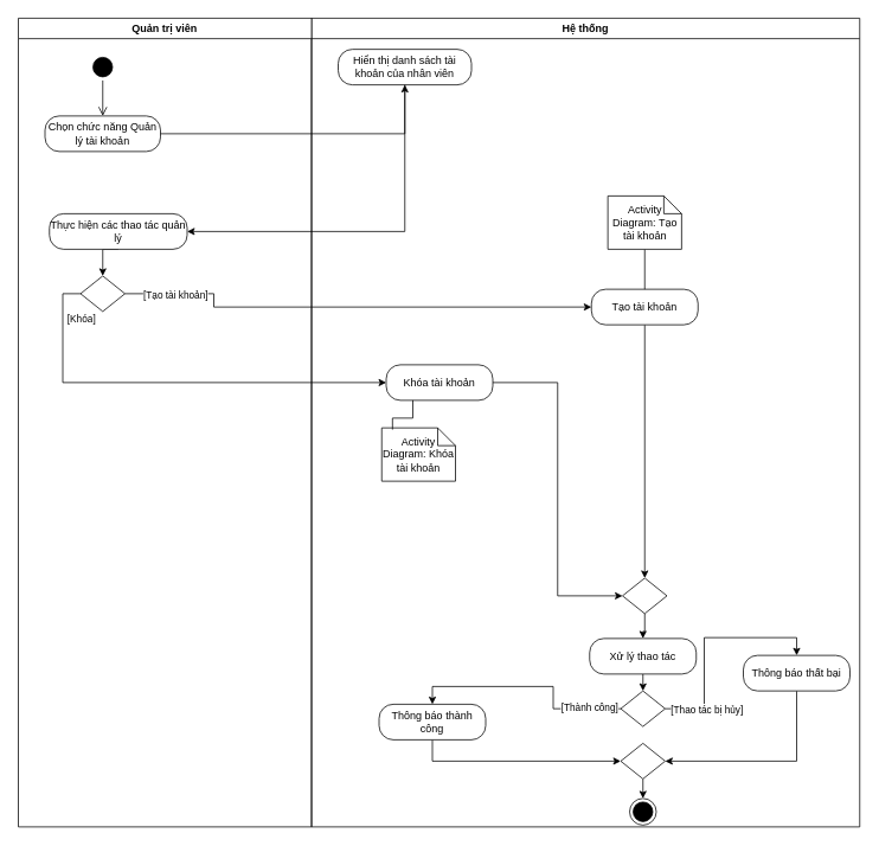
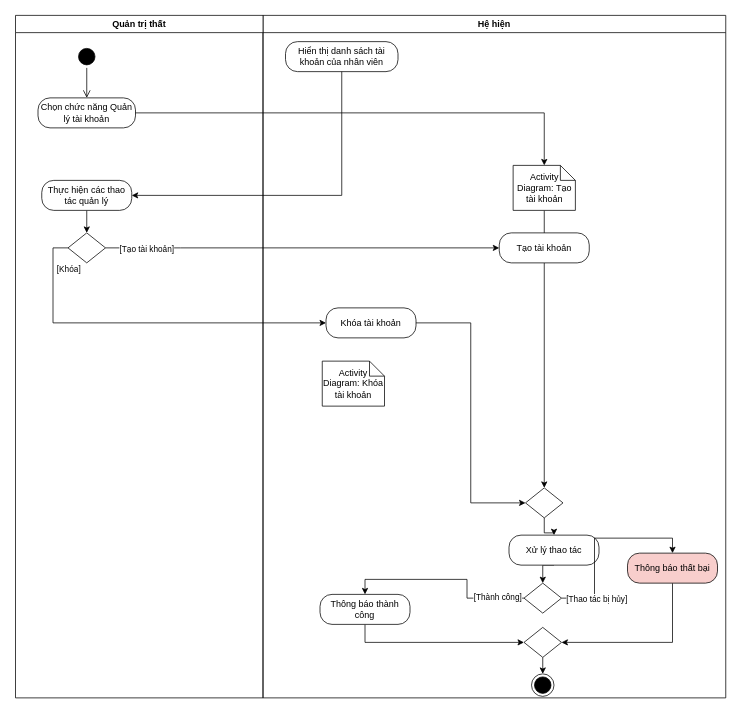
  <mxCell id="0" />
  <mxCell id="1" parent="0" />
- <mxCell id="2" value="Hệ thống" style="swimlane;startSize=23;" parent="1" vertex="1"><mxGeometry x="350" y="20" width="617" height="910" as="geometry" /></mxCell>
+ <mxCell id="2" value="Hệ hiện" style="swimlane;startSize=23;" parent="1" vertex="1"><mxGeometry x="350" y="20" width="617" height="910" as="geometry" /></mxCell>
  <mxCell id="3" value="Hiển thị danh sách tài khoản của nhân viên" style="rounded=1;whiteSpace=wrap;html=1;arcSize=40;fontColor=#000000;fillColor=#FFFFFF;strokeColor=#000000;" parent="2" vertex="1"><mxGeometry x="30" y="35" width="150" height="40" as="geometry" /></mxCell>
  <mxCell id="4" style="edgeStyle=orthogonalEdgeStyle;rounded=0;orthogonalLoop=1;jettySize=auto;html=1;exitX=0.5;exitY=1;exitDx=0;exitDy=0;" parent="2" source="5" target="8" edge="1"><mxGeometry relative="1" as="geometry"><mxPoint x="445" y="810" as="targetPoint" /></mxGeometry></mxCell>
  <mxCell id="5" value="" style="rhombus;whiteSpace=wrap;html=1;" parent="2" vertex="1"><mxGeometry x="350" y="630" width="50" height="40" as="geometry" /></mxCell>
  <mxCell id="6" value="" style="ellipse;html=1;shape=endState;fillColor=#000000;strokeColor=#000000;" parent="2" vertex="1"><mxGeometry x="358" y="878" width="30" height="30" as="geometry" /></mxCell>
  <mxCell id="7" style="edgeStyle=orthogonalEdgeStyle;shape=connector;rounded=0;orthogonalLoop=1;jettySize=auto;html=1;exitX=0.5;exitY=1;exitDx=0;exitDy=0;entryX=0.5;entryY=0;entryDx=0;entryDy=0;strokeColor=default;align=center;verticalAlign=middle;fontFamily=Helvetica;fontSize=11;fontColor=default;labelBackgroundColor=default;startFill=0;endArrow=classic;endFill=1;" parent="2" source="8" target="23" edge="1"><mxGeometry relative="1" as="geometry" /></mxCell>
- <mxCell id="8" value="Xử lý thao tác" style="rounded=1;whiteSpace=wrap;html=1;arcSize=40;fontColor=#000000;fillColor=#FFFFFF;strokeColor=#000000;" parent="2" vertex="1"><mxGeometry x="313" y="698" width="120" height="40" as="geometry" /></mxCell>
+ <mxCell id="8" value="Xử lý thao tác" style="rounded=1;whiteSpace=wrap;html=1;arcSize=40;fontColor=#000000;fillColor=#FFFFFF;strokeColor=#000000;" parent="2" vertex="1"><mxGeometry x="328" y="693" width="120" height="40" as="geometry" /></mxCell>
  <mxCell id="9" style="edgeStyle=orthogonalEdgeStyle;shape=connector;rounded=0;orthogonalLoop=1;jettySize=auto;html=1;exitX=0.5;exitY=1;exitDx=0;exitDy=0;entryX=0;entryY=0.5;entryDx=0;entryDy=0;strokeColor=default;align=center;verticalAlign=middle;fontFamily=Helvetica;fontSize=11;fontColor=default;labelBackgroundColor=default;startFill=0;endArrow=classic;endFill=1;" parent="2" source="10" target="27" edge="1"><mxGeometry relative="1" as="geometry" /></mxCell>
  <mxCell id="10" value="Thông báo thành công" style="rounded=1;whiteSpace=wrap;html=1;arcSize=40;fontColor=#000000;fillColor=#FFFFFF;strokeColor=#000000;" parent="2" vertex="1"><mxGeometry x="76" y="772" width="120" height="40" as="geometry" /></mxCell>
  <mxCell id="11" style="edgeStyle=orthogonalEdgeStyle;shape=connector;rounded=0;orthogonalLoop=1;jettySize=auto;html=1;exitX=0.5;exitY=1;exitDx=0;exitDy=0;entryX=0.5;entryY=0;entryDx=0;entryDy=0;strokeColor=default;align=center;verticalAlign=middle;fontFamily=Helvetica;fontSize=11;fontColor=default;labelBackgroundColor=default;startFill=0;endArrow=classic;endFill=1;" parent="2" source="12" target="5" edge="1"><mxGeometry relative="1" as="geometry" /></mxCell>
- <mxCell id="12" value="Tạo tài khoản" style="rounded=1;whiteSpace=wrap;html=1;arcSize=40;fontColor=#000000;fillColor=#FFFFFF;strokeColor=#000000;" parent="2" vertex="1"><mxGeometry x="315" y="305" width="120" height="40" as="geometry" /></mxCell>
+ <mxCell id="12" value="Tạo tài khoản" style="rounded=1;whiteSpace=wrap;html=1;arcSize=40;fontColor=#000000;fillColor=#FFFFFF;strokeColor=#000000;" parent="2" vertex="1"><mxGeometry x="315" y="290" width="120" height="40" as="geometry" /></mxCell>
  <mxCell id="13" style="edgeStyle=orthogonalEdgeStyle;rounded=0;orthogonalLoop=1;jettySize=auto;html=1;exitX=0.5;exitY=1;exitDx=0;exitDy=0;exitPerimeter=0;entryX=0.5;entryY=0;entryDx=0;entryDy=0;endArrow=none;startFill=0;" parent="2" source="14" target="12" edge="1"><mxGeometry relative="1" as="geometry" /></mxCell>
  <mxCell id="14" value="Activity Diagram: Tạo tài khoản" style="shape=note;size=20;whiteSpace=wrap;html=1;" parent="2" vertex="1"><mxGeometry x="333.5" y="200" width="83" height="60" as="geometry" /></mxCell>
  <mxCell id="15" style="edgeStyle=orthogonalEdgeStyle;shape=connector;rounded=0;orthogonalLoop=1;jettySize=auto;html=1;exitX=1;exitY=0.5;exitDx=0;exitDy=0;entryX=0;entryY=0.5;entryDx=0;entryDy=0;strokeColor=default;align=center;verticalAlign=middle;fontFamily=Helvetica;fontSize=11;fontColor=default;labelBackgroundColor=default;startFill=0;endArrow=classic;endFill=1;" parent="2" source="16" target="5" edge="1"><mxGeometry relative="1" as="geometry" /></mxCell>
  <mxCell id="16" value="Khóa tài khoản" style="rounded=1;whiteSpace=wrap;html=1;arcSize=40;fontColor=#000000;fillColor=#FFFFFF;strokeColor=#000000;" parent="2" vertex="1"><mxGeometry x="84" y="390" width="120" height="40" as="geometry" /></mxCell>
  <mxCell id="17" value="Activity Diagram: Khóa tài khoản" style="shape=note;size=20;whiteSpace=wrap;html=1;" parent="2" vertex="1"><mxGeometry x="79" y="461" width="83" height="60" as="geometry" /></mxCell>
- <mxCell id="18" style="edgeStyle=orthogonalEdgeStyle;rounded=0;orthogonalLoop=1;jettySize=auto;html=1;exitX=0.25;exitY=1;exitDx=0;exitDy=0;entryX=0.146;entryY=0.032;entryDx=0;entryDy=0;entryPerimeter=0;endArrow=none;startFill=0;" parent="2" source="16" target="17" edge="1"><mxGeometry relative="1" as="geometry" /></mxCell>
  <mxCell id="19" style="edgeStyle=orthogonalEdgeStyle;shape=connector;rounded=0;orthogonalLoop=1;jettySize=auto;html=1;exitX=0;exitY=0.5;exitDx=0;exitDy=0;entryX=0.5;entryY=0;entryDx=0;entryDy=0;strokeColor=default;align=center;verticalAlign=middle;fontFamily=Helvetica;fontSize=11;fontColor=default;labelBackgroundColor=default;startFill=0;endArrow=classic;endFill=1;" parent="2" source="23" target="10" edge="1"><mxGeometry relative="1" as="geometry" /></mxCell>
  <mxCell id="20" value="[Thành công]" style="edgeLabel;html=1;align=center;verticalAlign=middle;resizable=0;points=[];fontFamily=Helvetica;fontSize=11;fontColor=default;labelBackgroundColor=default;" parent="19" vertex="1" connectable="0"><mxGeometry x="-0.72" y="-2" relative="1" as="geometry"><mxPoint as="offset" /></mxGeometry></mxCell>
  <mxCell id="21" style="edgeStyle=orthogonalEdgeStyle;shape=connector;rounded=0;orthogonalLoop=1;jettySize=auto;html=1;exitX=1;exitY=0.5;exitDx=0;exitDy=0;entryX=0.5;entryY=0;entryDx=0;entryDy=0;strokeColor=default;align=center;verticalAlign=middle;fontFamily=Helvetica;fontSize=11;fontColor=default;labelBackgroundColor=default;startFill=0;endArrow=classic;endFill=1;" parent="2" source="23" target="25" edge="1"><mxGeometry relative="1" as="geometry" /></mxCell>
  <mxCell id="22" value="[Thao tác bị hủy]" style="edgeLabel;html=1;align=center;verticalAlign=middle;resizable=0;points=[];fontFamily=Helvetica;fontSize=11;fontColor=default;labelBackgroundColor=default;" parent="21" vertex="1" connectable="0"><mxGeometry x="-0.792" y="2" relative="1" as="geometry"><mxPoint x="20" y="2" as="offset" /></mxGeometry></mxCell>
  <mxCell id="23" value="" style="rhombus;whiteSpace=wrap;html=1;" parent="2" vertex="1"><mxGeometry x="348" y="757" width="50" height="40" as="geometry" /></mxCell>
  <mxCell id="24" style="edgeStyle=orthogonalEdgeStyle;shape=connector;rounded=0;orthogonalLoop=1;jettySize=auto;html=1;exitX=0.5;exitY=1;exitDx=0;exitDy=0;entryX=1;entryY=0.5;entryDx=0;entryDy=0;strokeColor=default;align=center;verticalAlign=middle;fontFamily=Helvetica;fontSize=11;fontColor=default;labelBackgroundColor=default;startFill=0;endArrow=classic;endFill=1;" parent="2" source="25" target="27" edge="1"><mxGeometry relative="1" as="geometry" /></mxCell>
- <mxCell id="25" value="Thông báo thất bại" style="rounded=1;whiteSpace=wrap;html=1;arcSize=40;fontColor=#000000;fillColor=#FFFFFF;strokeColor=#000000;" parent="2" vertex="1"><mxGeometry x="486" y="717" width="120" height="40" as="geometry" /></mxCell>
+ <mxCell id="25" value="Thông báo thất bại" style="rounded=1;whiteSpace=wrap;html=1;arcSize=40;fontColor=#000000;fillColor=#f8cecc;strokeColor=#000000;" parent="2" vertex="1"><mxGeometry x="486" y="717" width="120" height="40" as="geometry" /></mxCell>
  <mxCell id="26" style="edgeStyle=orthogonalEdgeStyle;shape=connector;rounded=0;orthogonalLoop=1;jettySize=auto;html=1;exitX=0.5;exitY=1;exitDx=0;exitDy=0;entryX=0.5;entryY=0;entryDx=0;entryDy=0;strokeColor=default;align=center;verticalAlign=middle;fontFamily=Helvetica;fontSize=11;fontColor=default;labelBackgroundColor=default;startFill=0;endArrow=classic;endFill=1;" parent="2" source="27" target="6" edge="1"><mxGeometry relative="1" as="geometry" /></mxCell>
  <mxCell id="27" value="" style="rhombus;whiteSpace=wrap;html=1;" parent="2" vertex="1"><mxGeometry x="348" y="816" width="50" height="40" as="geometry" /></mxCell>
- <mxCell id="28" value="Quản trị viên" style="swimlane;startSize=23;" parent="1" vertex="1"><mxGeometry x="20" y="20" width="330" height="910" as="geometry" /></mxCell>
+ <mxCell id="28" value="Quản trị thất" style="swimlane;startSize=23;" parent="1" vertex="1"><mxGeometry x="20" y="20" width="330" height="910" as="geometry" /></mxCell>
  <mxCell id="29" value="Chọn chức năng Quản lý tài khoản" style="rounded=1;whiteSpace=wrap;html=1;arcSize=40;fontColor=#000000;fillColor=#FFFFFF;strokeColor=#000000;" parent="28" vertex="1"><mxGeometry x="30" y="110" width="130" height="40" as="geometry" /></mxCell>
  <mxCell id="30" value="" style="ellipse;html=1;shape=startState;fillColor=#000000;strokeColor=#000000;" parent="28" vertex="1"><mxGeometry x="80" y="40" width="30" height="30" as="geometry" /></mxCell>
  <mxCell id="31" value="" style="edgeStyle=orthogonalEdgeStyle;html=1;verticalAlign=bottom;endArrow=open;endSize=8;strokeColor=#000000;rounded=0;entryX=0.5;entryY=0;entryDx=0;entryDy=0;" parent="28" source="30" target="29" edge="1"><mxGeometry relative="1" as="geometry"><mxPoint x="90" y="130" as="targetPoint" /></mxGeometry></mxCell>
  <mxCell id="32" style="edgeStyle=orthogonalEdgeStyle;rounded=0;orthogonalLoop=1;jettySize=auto;html=1;exitX=0.5;exitY=1;exitDx=0;exitDy=0;entryX=0.5;entryY=0;entryDx=0;entryDy=0;" parent="28" source="33" target="34" edge="1"><mxGeometry relative="1" as="geometry" /></mxCell>
- <mxCell id="33" value="Thực hiện các thao tác quản lý" style="rounded=1;whiteSpace=wrap;html=1;arcSize=40;fontColor=#000000;fillColor=#FFFFFF;strokeColor=#000000;" parent="28" vertex="1"><mxGeometry x="35" y="220" width="155" height="40" as="geometry" /></mxCell>
+ <mxCell id="33" value="Thực hiện các thao tác quản lý" style="rounded=1;whiteSpace=wrap;html=1;arcSize=40;fontColor=#000000;fillColor=#FFFFFF;strokeColor=#000000;" parent="28" vertex="1"><mxGeometry x="35" y="220" width="120" height="40" as="geometry" /></mxCell>
  <mxCell id="34" value="" style="rhombus;whiteSpace=wrap;html=1;" parent="28" vertex="1"><mxGeometry x="70" y="290" width="50" height="40" as="geometry" /></mxCell>
- <mxCell id="35" style="edgeStyle=orthogonalEdgeStyle;rounded=0;orthogonalLoop=1;jettySize=auto;html=1;exitX=1;exitY=0.5;exitDx=0;exitDy=0;" parent="1" source="29" target="3" edge="1"><mxGeometry relative="1" as="geometry" /></mxCell>
+ <mxCell id="35" style="edgeStyle=orthogonalEdgeStyle;rounded=0;orthogonalLoop=1;jettySize=auto;html=1;exitX=1;exitY=0.5;exitDx=0;exitDy=0;" parent="1" source="29" target="14" edge="1"><mxGeometry relative="1" as="geometry" /></mxCell>
  <mxCell id="36" style="edgeStyle=orthogonalEdgeStyle;rounded=0;orthogonalLoop=1;jettySize=auto;html=1;exitX=0.5;exitY=1;exitDx=0;exitDy=0;entryX=1;entryY=0.5;entryDx=0;entryDy=0;" parent="1" source="3" target="33" edge="1"><mxGeometry relative="1" as="geometry" /></mxCell>
  <mxCell id="37" style="edgeStyle=orthogonalEdgeStyle;rounded=0;orthogonalLoop=1;jettySize=auto;html=1;exitX=0;exitY=0.5;exitDx=0;exitDy=0;entryX=0;entryY=0.5;entryDx=0;entryDy=0;" parent="1" source="34" target="16" edge="1"><mxGeometry relative="1" as="geometry"><mxPoint x="370" y="500" as="targetPoint" /><mxPoint x="150" y="410" as="sourcePoint" /></mxGeometry></mxCell>
  <mxCell id="38" value="[Khóa&lt;span style=&quot;background-color: light-dark(#ffffff, var(--ge-dark-color, #121212)); color: light-dark(rgb(0, 0, 0), rgb(255, 255, 255));&quot;&gt;]&lt;/span&gt;" style="edgeLabel;html=1;align=center;verticalAlign=middle;resizable=0;points=[];" parent="37" vertex="1" connectable="0"><mxGeometry x="-0.28" y="3" relative="1" as="geometry"><mxPoint x="-34" y="-70" as="offset" /></mxGeometry></mxCell>
  <mxCell id="39" style="edgeStyle=elbowEdgeStyle;rounded=0;orthogonalLoop=1;jettySize=auto;html=1;exitX=1;exitY=0.5;exitDx=0;exitDy=0;entryX=0;entryY=0.5;entryDx=0;entryDy=0;" parent="1" source="34" target="12" edge="1"><mxGeometry relative="1" as="geometry"><mxPoint x="600" y="330" as="targetPoint" /><Array as="points"><mxPoint x="240" y="310" /></Array></mxGeometry></mxCell>
  <mxCell id="40" value="[Tạo tài khoản]" style="edgeLabel;html=1;align=center;verticalAlign=middle;resizable=0;points=[];" parent="39" vertex="1" connectable="0"><mxGeometry x="-0.794" y="-1" relative="1" as="geometry"><mxPoint as="offset" /></mxGeometry></mxCell>
